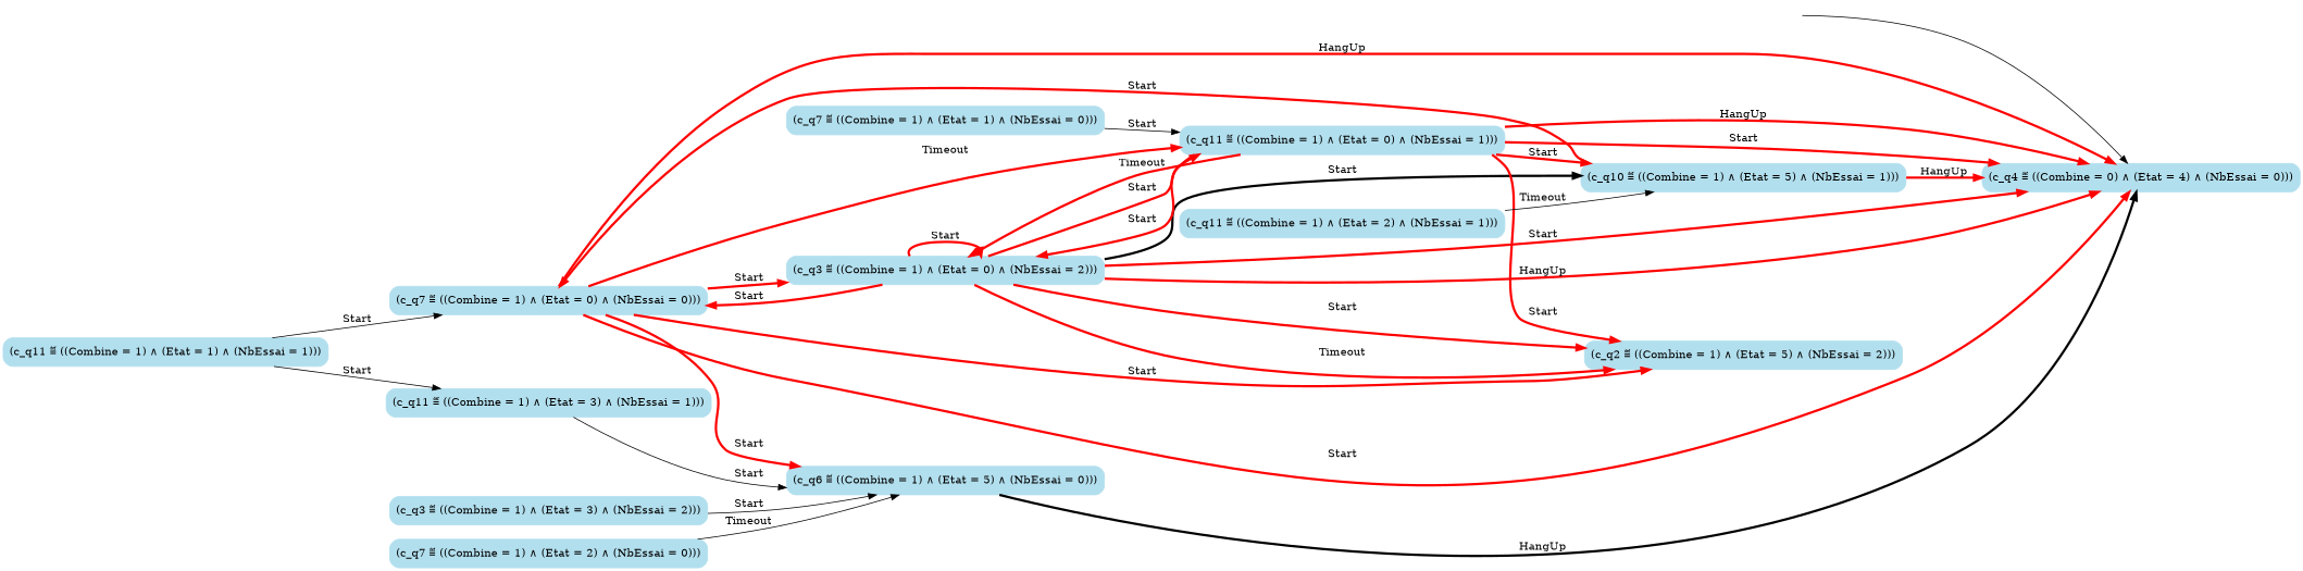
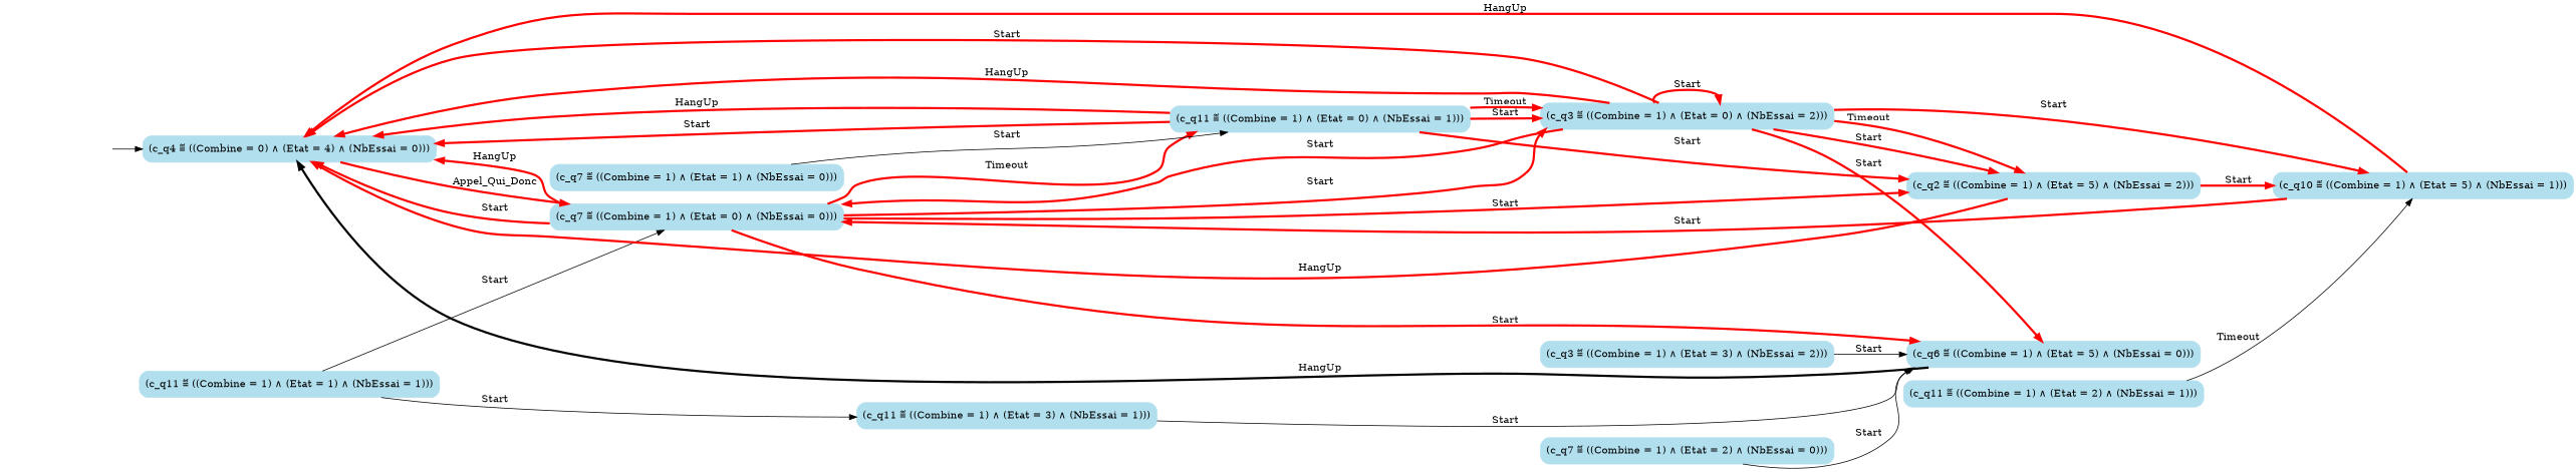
  digraph {
    rankdir=LR
    node [style="rounded, filled" color=lightblue2 shape=box]
    edge [color=red penwidth=3]
    start_c_q4_57 [style=invisible color="" shape=""]
    n2 [label="(c_q4 ≝ ((Combine = 0) ∧ (Etat = 4) ∧ (NbEssai = 0)))"]
    n3 [label="(c_q7 ≝ ((Combine = 1) ∧ (Etat = 0) ∧ (NbEssai = 0)))"]
    n4 [label="(c_q10 ≝ ((Combine = 1) ∧ (Etat = 5) ∧ (NbEssai = 1)))"]
    n5 [label="(c_q11 ≝ ((Combine = 1) ∧ (Etat = 1) ∧ (NbEssai = 1)))"]
    n6 [label="(c_q11 ≝ ((Combine = 1) ∧ (Etat = 3) ∧ (NbEssai = 1)))"]
    n7 [label="(c_q3 ≝ ((Combine = 1) ∧ (Etat = 0) ∧ (NbEssai = 2)))"]
    n8 [label="(c_q11 ≝ ((Combine = 1) ∧ (Etat = 0) ∧ (NbEssai = 1)))"]
    n9 [label="(c_q2 ≝ ((Combine = 1) ∧ (Etat = 5) ∧ (NbEssai = 2)))"]
    n10 [label="(c_q6 ≝ ((Combine = 1) ∧ (Etat = 5) ∧ (NbEssai = 0)))"]
    n11 [label="(c_q11 ≝ ((Combine = 1) ∧ (Etat = 2) ∧ (NbEssai = 1)))"]
    n12 [label="(c_q3 ≝ ((Combine = 1) ∧ (Etat = 3) ∧ (NbEssai = 2)))"]
    n13 [label="(c_q7 ≝ ((Combine = 1) ∧ (Etat = 2) ∧ (NbEssai = 0)))"]
    n14 [label="(c_q7 ≝ ((Combine = 1) ∧ (Etat = 1) ∧ (NbEssai = 0)))"]
    start_c_q4_57 -> n2 [color="" penwidth=""]
+   n2 -> n3 [label=Appel_Qui_Donc]
    n3 -> n2 [label=Start]
    n3 -> n2 [label=HangUp]
    n3 -> n7 [label=Start]
    n3 -> n8 [label=Timeout]
    n3 -> n9 [label=Start]
    n3 -> n10 [label=Start]
    n4 -> n2 [label=HangUp]
    n4 -> n3 [label=Start]
    n5 -> n3 [label=Start color="" penwidth=""]
    n5 -> n6 [label=Start color="" penwidth=""]
    n6 -> n10 [label=Start color="" penwidth=""]
    n7 -> n2 [label=Start]
    n7 -> n2 [label=HangUp]
    n7 -> n3 [label=Start]
-   n7 -> n4 [color=black label=Start]
+   n7 -> n4 [label=Start]
    n7 -> n7 [label=Start]
-   n7 -> n8 [label=Start]
+   n7 -> n10 [label=Start]
    n7 -> n9 [label=Start]
    n7 -> n9 [label=Timeout]
    n8 -> n2 [label=Start]
    n8 -> n2 [label=HangUp]
-   n8 -> n4 [label=Start]
+   n9 -> n4 [label=Start]
    n8 -> n7 [label=Start]
    n8 -> n7 [label=Timeout]
    n8 -> n9 [label=Start]
+   n9 -> n2 [label=HangUp]
    n10 -> n2 [color=black label=HangUp]
    n11 -> n4 [label=Timeout color="" penwidth=""]
    n12 -> n10 [label=Start color="" penwidth=""]
-   n13 -> n10 [label=Timeout color="" penwidth=""]
+   n13 -> n10 [label=Start color="" penwidth=""]
    n14 -> n8 [label=Start color="" penwidth=""]
  }
